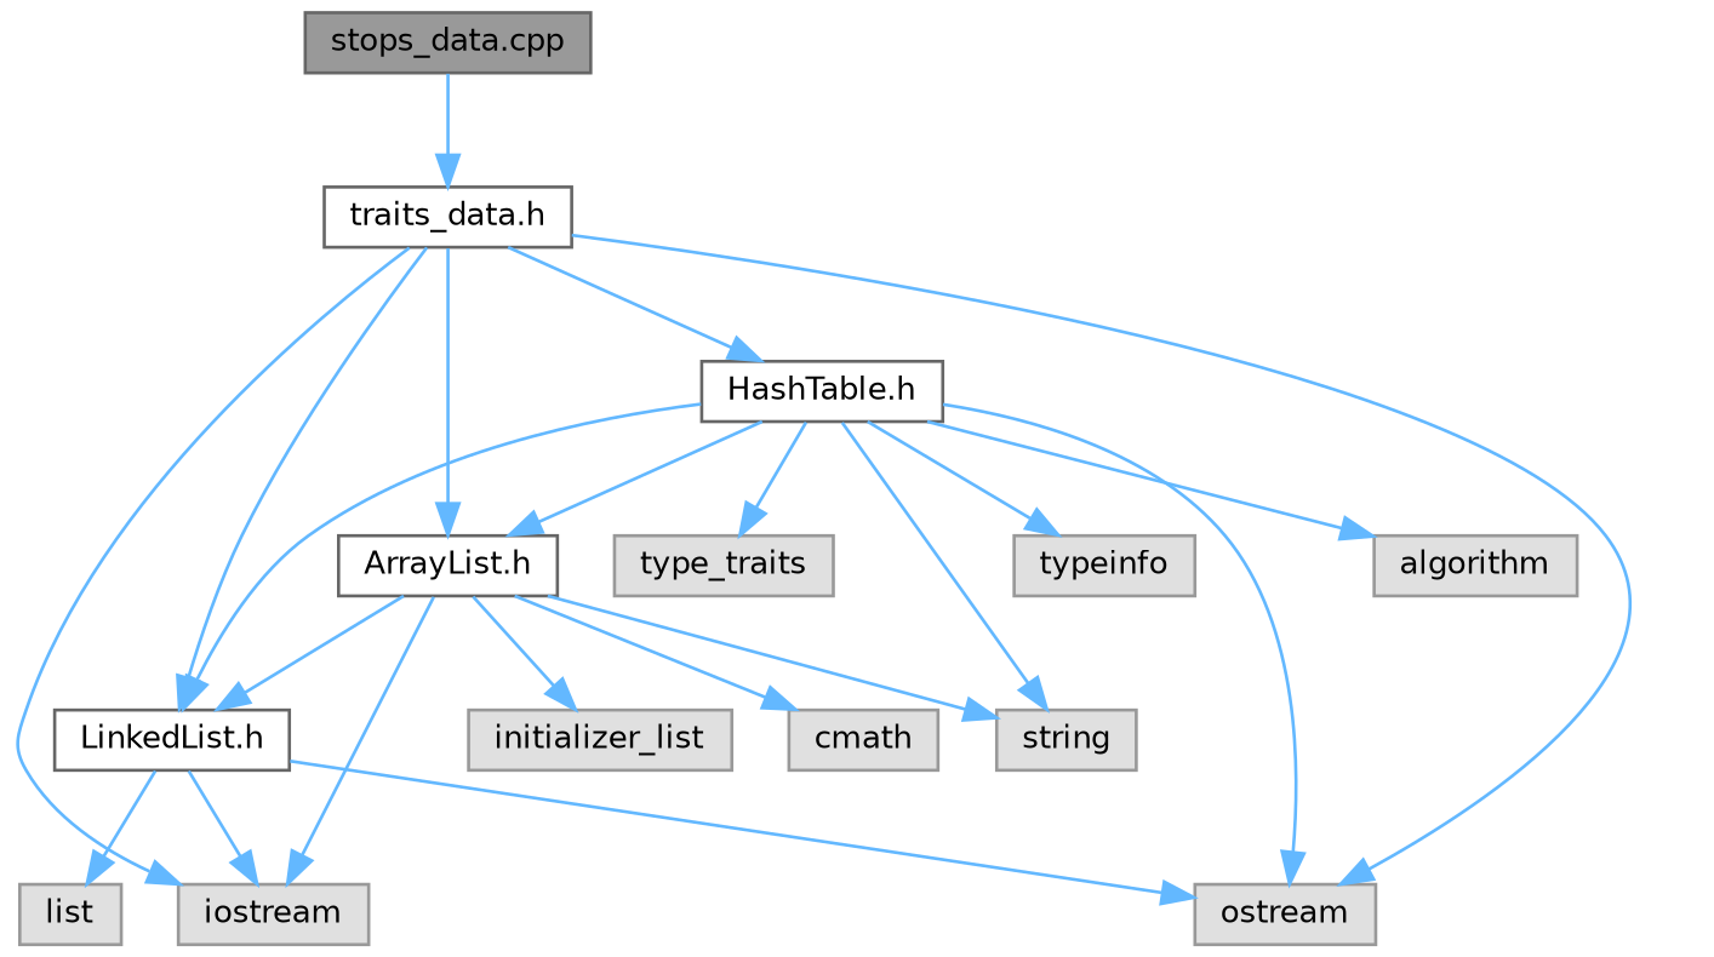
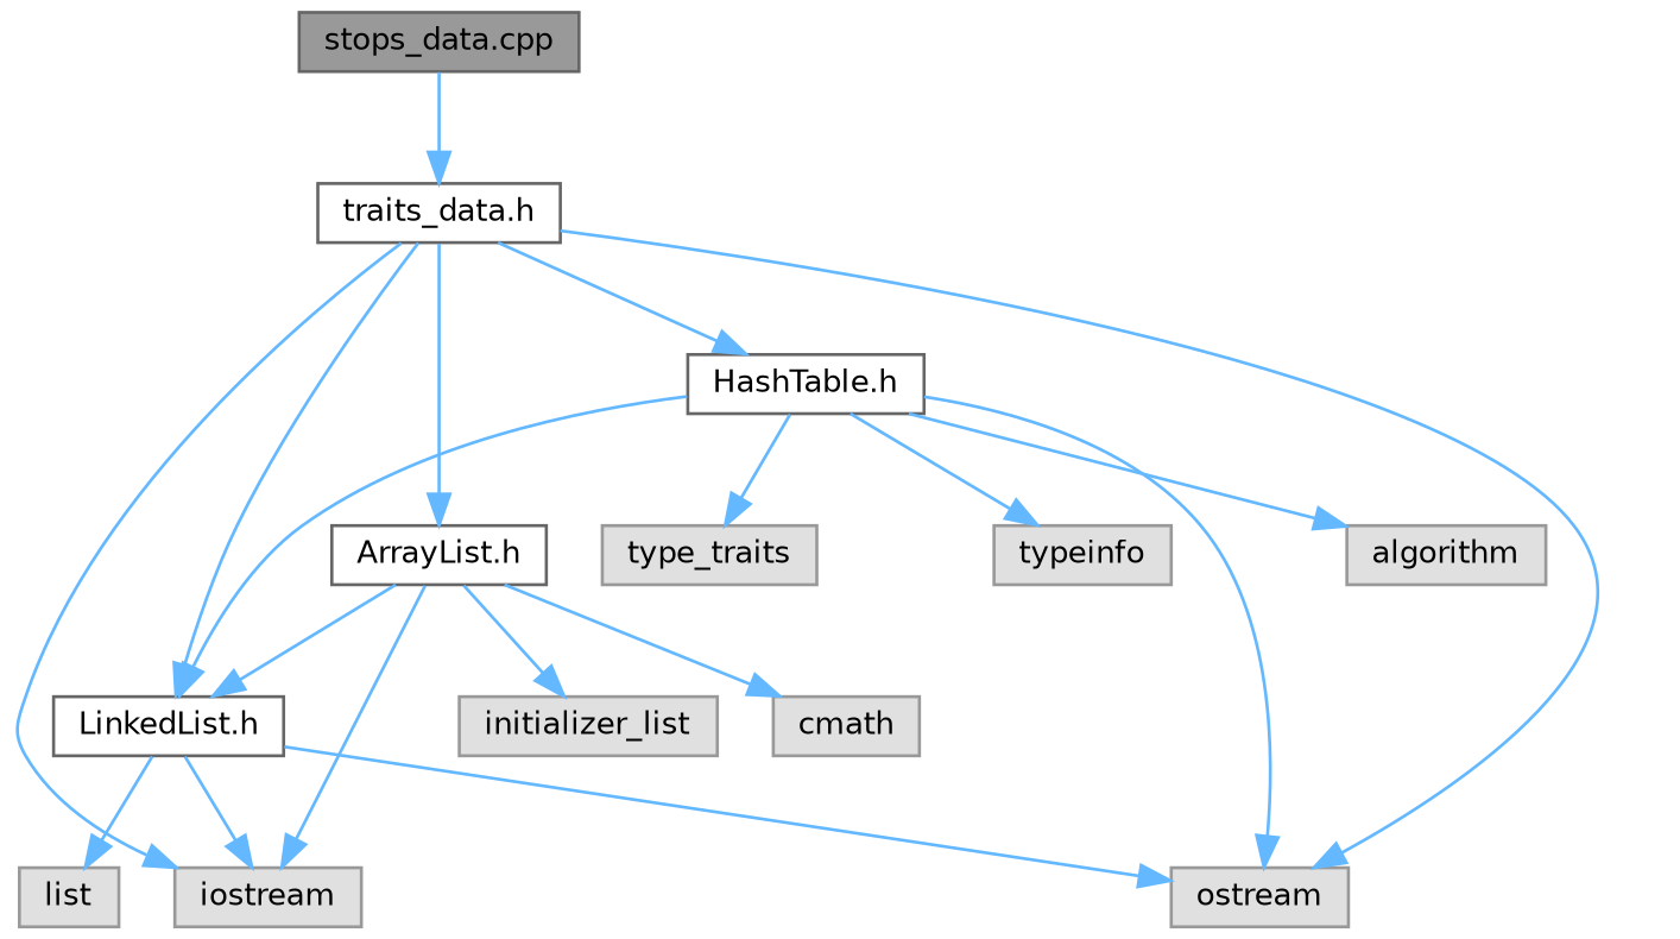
  digraph {
    node [color=grey60 fillcolor="#E0E0E0" fontname=Helvetica fontsize=10 shape=box style=filled]
    edge [color=steelblue1 fontname=Helvetica fontsize=10 labelfontname=Helvetica labelfontsize=10 style=solid]
    n1 [color=gray40 fillcolor=grey60 fontcolor=black height=0.2 label="stops_data.cpp" width=0.4]
    n2 [color=grey40 fillcolor=white height=0.2 label="traits_data.h" width=0.4]
    n3 [height=0.2 label=iostream width=0.4]
    n4 [color=grey40 fillcolor=white height=0.2 label="ArrayList.h" width=0.4]
    n5 [color=grey40 fillcolor=white height=0.2 label="LinkedList.h" width=0.4]
    n6 [height=0.2 label=ostream width=0.4]
    n7 [color=grey40 fillcolor=white height=0.2 label="HashTable.h" width=0.4]
    n8 [height=0.2 label=initializer_list width=0.4]
    n9 [height=0.2 label=cmath width=0.4]
-   n10 [height=0.2 label=string width=0.4]
    n11 [height=0.2 label=list width=0.4]
    n12 [height=0.2 label=typeinfo width=0.4]
    n13 [height=0.2 label=algorithm width=0.4]
    n14 [height=0.2 label=type_traits width=0.4]
    n1 -> n2
    n2 -> n3
    n2 -> n4
    n2 -> n5
    n2 -> n6
    n2 -> n7
    n4 -> n3
    n4 -> n5
    n4 -> n8
    n4 -> n9
-   n4 -> n10
    n5 -> n3
    n5 -> n6
    n5 -> n11
-   n7 -> n4
    n7 -> n5
    n7 -> n6
-   n7 -> n10
    n7 -> n12
    n7 -> n13
    n7 -> n14
  }
